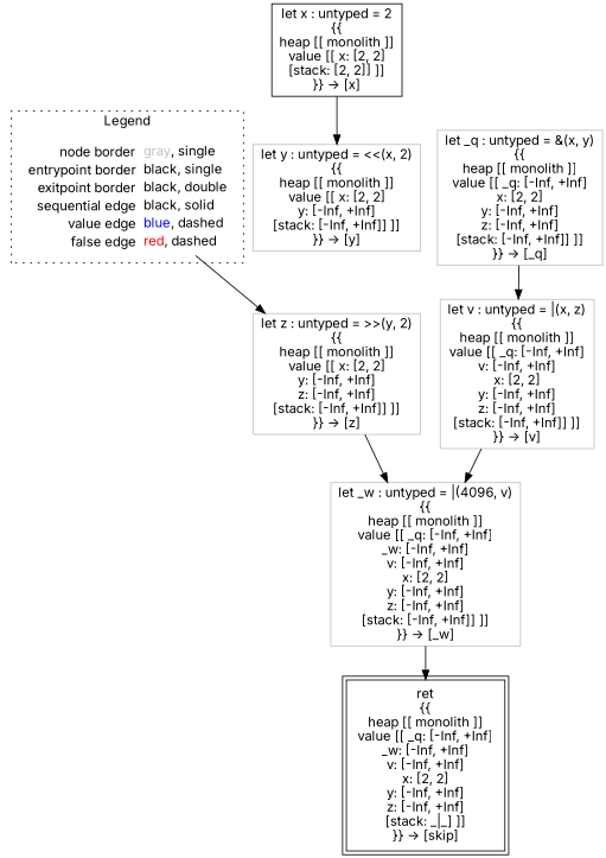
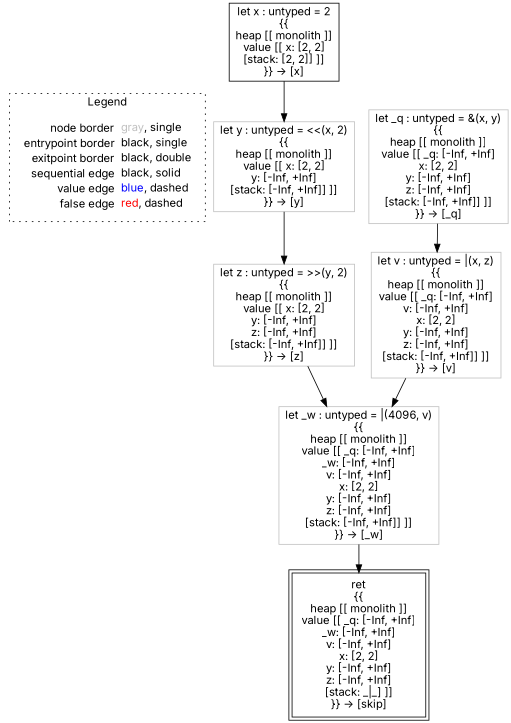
  digraph {
    fontname=Inter
    node [fontname=Inter shape=rect color=gray]
    edge [color=black fontname=Inter]
    n1 [label=<<table border="0" cellpadding="2" cellspacing="0" cellborder="0"><tr><td align="right">node border&nbsp;</td><td align="left"><font color="gray">gray</font>, single</td></tr><tr><td align="right">entrypoint border&nbsp;</td><td align="left"><font color="black">black</font>, single</td></tr><tr><td align="right">exitpoint border&nbsp;</td><td align="left"><font color="black">black</font>, double</td></tr><tr><td align="right">sequential edge&nbsp;</td><td align="left"><font color="black">black</font>, solid</td></tr><tr><td align="right">value edge&nbsp;</td><td align="left"><font color="blue">blue</font>, dashed</td></tr><tr><td align="right">false edge&nbsp;</td><td align="left"><font color="red">red</font>, dashed</td></tr></table>> shape=plaintext color=""]
    n2 [color=black label=<let x : untyped = 2<BR/>{{<BR/>heap [[ monolith ]]<BR/>value [[ x: [2, 2]<BR/>[stack: [2, 2]] ]]<BR/>}} -&gt; [x]>]
    n3 [label=<let y : untyped = &lt;&lt;(x, 2)<BR/>{{<BR/>heap [[ monolith ]]<BR/>value [[ x: [2, 2]<BR/>y: [-Inf, +Inf]<BR/>[stack: [-Inf, +Inf]] ]]<BR/>}} -&gt; [y]>]
    n4 [label=<let z : untyped = &gt;&gt;(y, 2)<BR/>{{<BR/>heap [[ monolith ]]<BR/>value [[ x: [2, 2]<BR/>y: [-Inf, +Inf]<BR/>z: [-Inf, +Inf]<BR/>[stack: [-Inf, +Inf]] ]]<BR/>}} -&gt; [z]>]
    n5 [label=<let _w : untyped = |(4096, v)<BR/>{{<BR/>heap [[ monolith ]]<BR/>value [[ _q: [-Inf, +Inf]<BR/>_w: [-Inf, +Inf]<BR/>v: [-Inf, +Inf]<BR/>x: [2, 2]<BR/>y: [-Inf, +Inf]<BR/>z: [-Inf, +Inf]<BR/>[stack: [-Inf, +Inf]] ]]<BR/>}} -&gt; [_w]>]
    n6 [label=<let _q : untyped = &amp;(x, y)<BR/>{{<BR/>heap [[ monolith ]]<BR/>value [[ _q: [-Inf, +Inf]<BR/>x: [2, 2]<BR/>y: [-Inf, +Inf]<BR/>z: [-Inf, +Inf]<BR/>[stack: [-Inf, +Inf]] ]]<BR/>}} -&gt; [_q]>]
    n7 [label=<let v : untyped = |(x, z)<BR/>{{<BR/>heap [[ monolith ]]<BR/>value [[ _q: [-Inf, +Inf]<BR/>v: [-Inf, +Inf]<BR/>x: [2, 2]<BR/>y: [-Inf, +Inf]<BR/>z: [-Inf, +Inf]<BR/>[stack: [-Inf, +Inf]] ]]<BR/>}} -&gt; [v]>]
    n8 [color=black label=<ret<BR/>{{<BR/>heap [[ monolith ]]<BR/>value [[ _q: [-Inf, +Inf]<BR/>_w: [-Inf, +Inf]<BR/>v: [-Inf, +Inf]<BR/>x: [2, 2]<BR/>y: [-Inf, +Inf]<BR/>z: [-Inf, +Inf]<BR/>[stack: _|_] ]]<BR/>}} -&gt; [skip]> peripheries=2]
    subgraph cluster_1 {
      label=Legend
      style=dotted
      n1
    }
    n2 -> n3
-   n1 -> n4
+   n3 -> n4
    n4 -> n5
    n5 -> n8
    n6 -> n7
    n7 -> n5
  }
